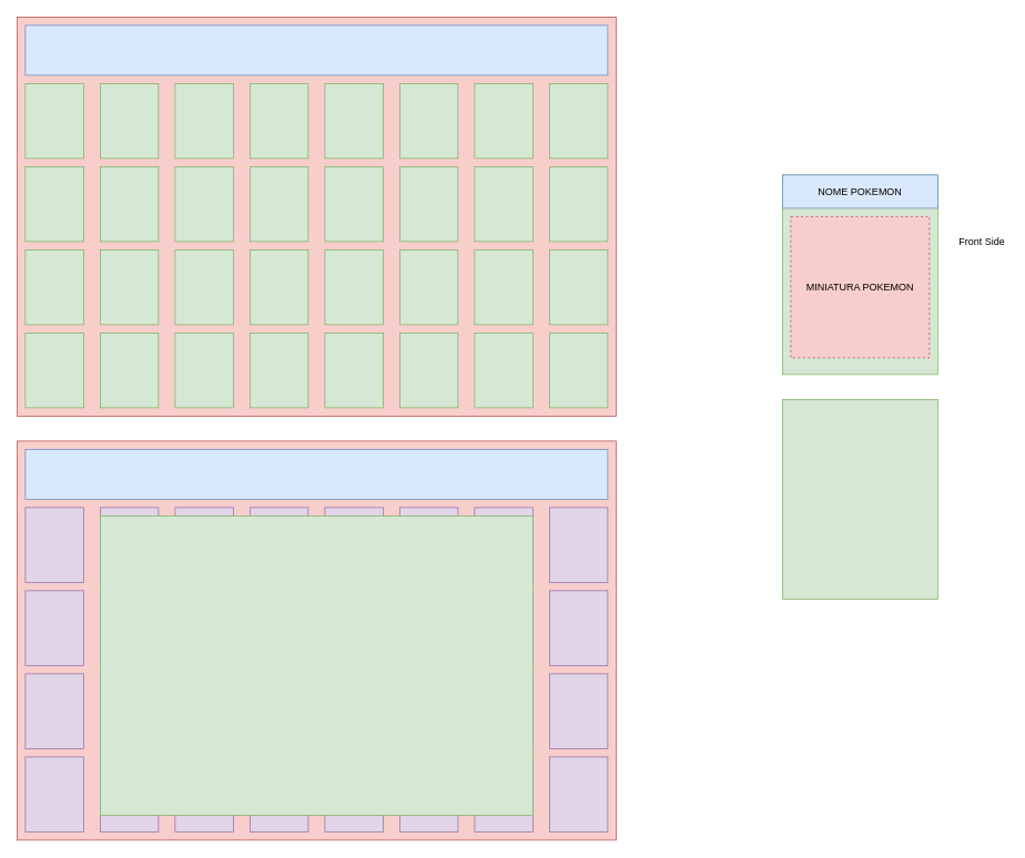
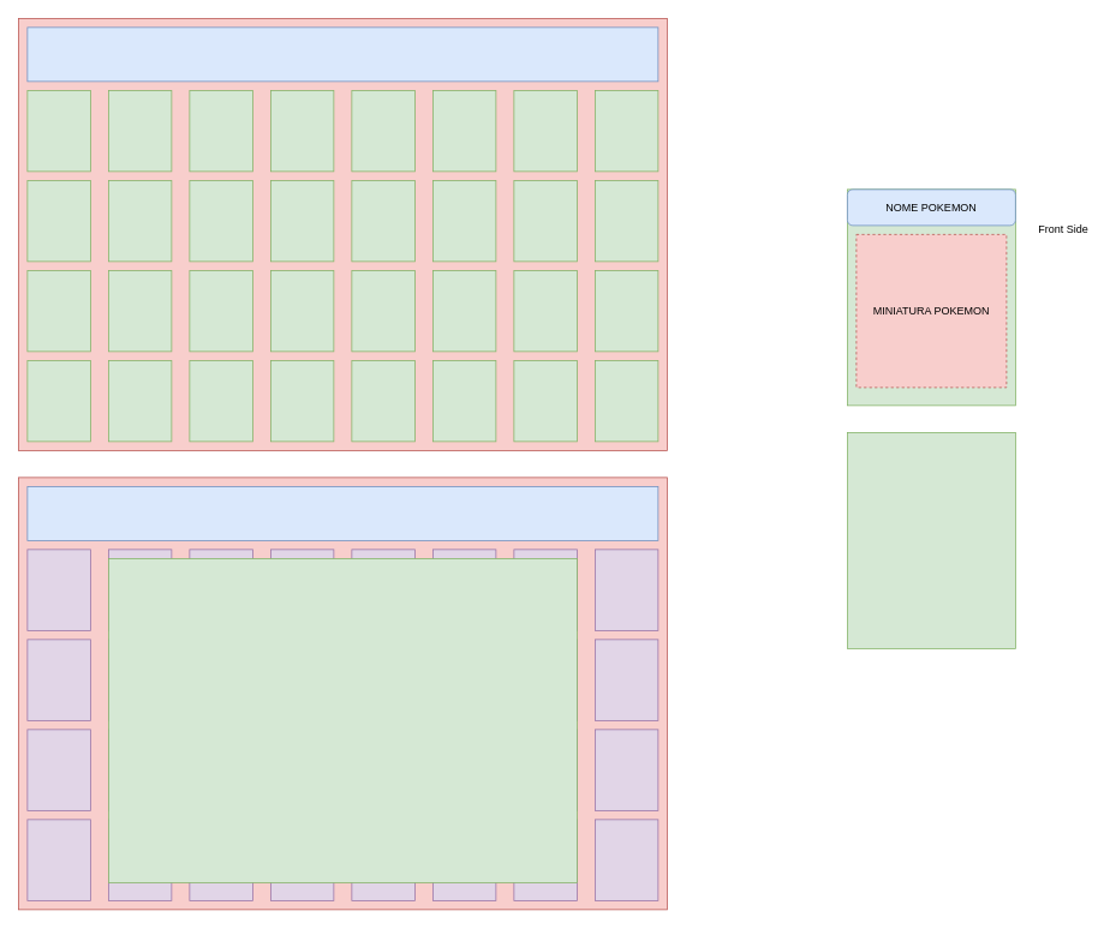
  <mxCell id="0" />
  <mxCell id="1" parent="0" />
  <mxCell id="2" value="" style="rounded=0;whiteSpace=wrap;html=1;fillColor=#f8cecc;strokeColor=#b85450;" vertex="1" parent="1"><mxGeometry x="20" y="20" width="720" height="480" as="geometry" /></mxCell>
  <mxCell id="3" value="" style="rounded=0;whiteSpace=wrap;html=1;fillColor=#dae8fc;strokeColor=#6c8ebf;" vertex="1" parent="1"><mxGeometry x="30" y="30" width="700" height="60" as="geometry" /></mxCell>
  <mxCell id="4" value="" style="rounded=0;whiteSpace=wrap;html=1;fillColor=#d5e8d4;strokeColor=#82b366;" vertex="1" parent="1"><mxGeometry x="30" y="100" width="70" height="90" as="geometry" /></mxCell>
  <mxCell id="5" value="" style="rounded=0;whiteSpace=wrap;html=1;fillColor=#d5e8d4;strokeColor=#82b366;" vertex="1" parent="1"><mxGeometry x="120" y="100" width="70" height="90" as="geometry" /></mxCell>
  <mxCell id="6" value="" style="rounded=0;whiteSpace=wrap;html=1;fillColor=#d5e8d4;strokeColor=#82b366;" vertex="1" parent="1"><mxGeometry x="210" y="100" width="70" height="90" as="geometry" /></mxCell>
  <mxCell id="7" value="" style="rounded=0;whiteSpace=wrap;html=1;fillColor=#d5e8d4;strokeColor=#82b366;" vertex="1" parent="1"><mxGeometry x="300" y="100" width="70" height="90" as="geometry" /></mxCell>
  <mxCell id="8" value="" style="rounded=0;whiteSpace=wrap;html=1;fillColor=#d5e8d4;strokeColor=#82b366;" vertex="1" parent="1"><mxGeometry x="390" y="100" width="70" height="90" as="geometry" /></mxCell>
  <mxCell id="9" value="" style="rounded=0;whiteSpace=wrap;html=1;fillColor=#d5e8d4;strokeColor=#82b366;" vertex="1" parent="1"><mxGeometry x="480" y="100" width="70" height="90" as="geometry" /></mxCell>
  <mxCell id="10" value="" style="rounded=0;whiteSpace=wrap;html=1;fillColor=#d5e8d4;strokeColor=#82b366;" vertex="1" parent="1"><mxGeometry x="570" y="100" width="70" height="90" as="geometry" /></mxCell>
  <mxCell id="11" value="" style="rounded=0;whiteSpace=wrap;html=1;fillColor=#d5e8d4;strokeColor=#82b366;" vertex="1" parent="1"><mxGeometry x="660" y="100" width="70" height="90" as="geometry" /></mxCell>
  <mxCell id="12" value="" style="rounded=0;whiteSpace=wrap;html=1;fillColor=#d5e8d4;strokeColor=#82b366;" vertex="1" parent="1"><mxGeometry x="660" y="200" width="70" height="90" as="geometry" /></mxCell>
  <mxCell id="13" value="" style="rounded=0;whiteSpace=wrap;html=1;fillColor=#d5e8d4;strokeColor=#82b366;" vertex="1" parent="1"><mxGeometry x="570" y="200" width="70" height="90" as="geometry" /></mxCell>
  <mxCell id="14" value="" style="rounded=0;whiteSpace=wrap;html=1;fillColor=#d5e8d4;strokeColor=#82b366;" vertex="1" parent="1"><mxGeometry x="480" y="200" width="70" height="90" as="geometry" /></mxCell>
  <mxCell id="15" value="" style="rounded=0;whiteSpace=wrap;html=1;fillColor=#d5e8d4;strokeColor=#82b366;" vertex="1" parent="1"><mxGeometry x="390" y="200" width="70" height="90" as="geometry" /></mxCell>
  <mxCell id="16" value="" style="rounded=0;whiteSpace=wrap;html=1;fillColor=#d5e8d4;strokeColor=#82b366;" vertex="1" parent="1"><mxGeometry x="300" y="200" width="70" height="90" as="geometry" /></mxCell>
  <mxCell id="17" value="" style="rounded=0;whiteSpace=wrap;html=1;fillColor=#d5e8d4;strokeColor=#82b366;" vertex="1" parent="1"><mxGeometry x="210" y="200" width="70" height="90" as="geometry" /></mxCell>
  <mxCell id="18" value="" style="rounded=0;whiteSpace=wrap;html=1;fillColor=#d5e8d4;strokeColor=#82b366;" vertex="1" parent="1"><mxGeometry x="120" y="200" width="70" height="90" as="geometry" /></mxCell>
  <mxCell id="19" value="" style="rounded=0;whiteSpace=wrap;html=1;fillColor=#d5e8d4;strokeColor=#82b366;" vertex="1" parent="1"><mxGeometry x="30" y="200" width="70" height="90" as="geometry" /></mxCell>
  <mxCell id="20" value="" style="rounded=0;whiteSpace=wrap;html=1;fillColor=#d5e8d4;strokeColor=#82b366;" vertex="1" parent="1"><mxGeometry x="660" y="300" width="70" height="90" as="geometry" /></mxCell>
  <mxCell id="21" value="" style="rounded=0;whiteSpace=wrap;html=1;fillColor=#d5e8d4;strokeColor=#82b366;" vertex="1" parent="1"><mxGeometry x="570" y="300" width="70" height="90" as="geometry" /></mxCell>
  <mxCell id="22" value="" style="rounded=0;whiteSpace=wrap;html=1;fillColor=#d5e8d4;strokeColor=#82b366;" vertex="1" parent="1"><mxGeometry x="480" y="300" width="70" height="90" as="geometry" /></mxCell>
  <mxCell id="23" value="" style="rounded=0;whiteSpace=wrap;html=1;fillColor=#d5e8d4;strokeColor=#82b366;" vertex="1" parent="1"><mxGeometry x="390" y="300" width="70" height="90" as="geometry" /></mxCell>
  <mxCell id="24" value="" style="rounded=0;whiteSpace=wrap;html=1;fillColor=#d5e8d4;strokeColor=#82b366;" vertex="1" parent="1"><mxGeometry x="300" y="300" width="70" height="90" as="geometry" /></mxCell>
  <mxCell id="25" value="" style="rounded=0;whiteSpace=wrap;html=1;fillColor=#d5e8d4;strokeColor=#82b366;" vertex="1" parent="1"><mxGeometry x="210" y="300" width="70" height="90" as="geometry" /></mxCell>
  <mxCell id="26" value="" style="rounded=0;whiteSpace=wrap;html=1;fillColor=#d5e8d4;strokeColor=#82b366;" vertex="1" parent="1"><mxGeometry x="120" y="300" width="70" height="90" as="geometry" /></mxCell>
  <mxCell id="27" value="" style="rounded=0;whiteSpace=wrap;html=1;fillColor=#d5e8d4;strokeColor=#82b366;" vertex="1" parent="1"><mxGeometry x="30" y="300" width="70" height="90" as="geometry" /></mxCell>
  <mxCell id="28" value="" style="rounded=0;whiteSpace=wrap;html=1;fillColor=#d5e8d4;strokeColor=#82b366;" vertex="1" parent="1"><mxGeometry x="660" y="400" width="70" height="90" as="geometry" /></mxCell>
  <mxCell id="29" value="" style="rounded=0;whiteSpace=wrap;html=1;fillColor=#d5e8d4;strokeColor=#82b366;" vertex="1" parent="1"><mxGeometry x="570" y="400" width="70" height="90" as="geometry" /></mxCell>
  <mxCell id="30" value="" style="rounded=0;whiteSpace=wrap;html=1;fillColor=#d5e8d4;strokeColor=#82b366;" vertex="1" parent="1"><mxGeometry x="480" y="400" width="70" height="90" as="geometry" /></mxCell>
  <mxCell id="31" value="" style="rounded=0;whiteSpace=wrap;html=1;fillColor=#d5e8d4;strokeColor=#82b366;" vertex="1" parent="1"><mxGeometry x="390" y="400" width="70" height="90" as="geometry" /></mxCell>
  <mxCell id="32" value="" style="rounded=0;whiteSpace=wrap;html=1;fillColor=#d5e8d4;strokeColor=#82b366;" vertex="1" parent="1"><mxGeometry x="300" y="400" width="70" height="90" as="geometry" /></mxCell>
  <mxCell id="33" value="" style="rounded=0;whiteSpace=wrap;html=1;fillColor=#d5e8d4;strokeColor=#82b366;" vertex="1" parent="1"><mxGeometry x="210" y="400" width="70" height="90" as="geometry" /></mxCell>
  <mxCell id="34" value="" style="rounded=0;whiteSpace=wrap;html=1;fillColor=#d5e8d4;strokeColor=#82b366;" vertex="1" parent="1"><mxGeometry x="120" y="400" width="70" height="90" as="geometry" /></mxCell>
  <mxCell id="35" value="" style="rounded=0;whiteSpace=wrap;html=1;fillColor=#d5e8d4;strokeColor=#82b366;" vertex="1" parent="1"><mxGeometry x="30" y="400" width="70" height="90" as="geometry" /></mxCell>
  <mxCell id="36" value="" style="rounded=0;whiteSpace=wrap;html=1;fillColor=#f8cecc;strokeColor=#b85450;" vertex="1" parent="1"><mxGeometry x="20" y="530" width="720" height="480" as="geometry" /></mxCell>
  <mxCell id="37" value="" style="rounded=0;whiteSpace=wrap;html=1;fillColor=#dae8fc;strokeColor=#6c8ebf;" vertex="1" parent="1"><mxGeometry x="30" y="540" width="700" height="60" as="geometry" /></mxCell>
  <mxCell id="38" value="" style="rounded=0;whiteSpace=wrap;html=1;fillColor=#e1d5e7;strokeColor=#9673a6;" vertex="1" parent="1"><mxGeometry x="30" y="610" width="70" height="90" as="geometry" /></mxCell>
  <mxCell id="39" value="" style="rounded=0;whiteSpace=wrap;html=1;fillColor=#e1d5e7;strokeColor=#9673a6;" vertex="1" parent="1"><mxGeometry x="120" y="610" width="70" height="90" as="geometry" /></mxCell>
  <mxCell id="40" value="" style="rounded=0;whiteSpace=wrap;html=1;fillColor=#e1d5e7;strokeColor=#9673a6;" vertex="1" parent="1"><mxGeometry x="210" y="610" width="70" height="90" as="geometry" /></mxCell>
  <mxCell id="41" value="" style="rounded=0;whiteSpace=wrap;html=1;fillColor=#e1d5e7;strokeColor=#9673a6;" vertex="1" parent="1"><mxGeometry x="300" y="610" width="70" height="90" as="geometry" /></mxCell>
  <mxCell id="42" value="" style="rounded=0;whiteSpace=wrap;html=1;fillColor=#e1d5e7;strokeColor=#9673a6;" vertex="1" parent="1"><mxGeometry x="390" y="610" width="70" height="90" as="geometry" /></mxCell>
  <mxCell id="43" value="" style="rounded=0;whiteSpace=wrap;html=1;fillColor=#e1d5e7;strokeColor=#9673a6;" vertex="1" parent="1"><mxGeometry x="480" y="610" width="70" height="90" as="geometry" /></mxCell>
  <mxCell id="44" value="" style="rounded=0;whiteSpace=wrap;html=1;fillColor=#e1d5e7;strokeColor=#9673a6;" vertex="1" parent="1"><mxGeometry x="570" y="610" width="70" height="90" as="geometry" /></mxCell>
  <mxCell id="45" value="" style="rounded=0;whiteSpace=wrap;html=1;fillColor=#e1d5e7;strokeColor=#9673a6;" vertex="1" parent="1"><mxGeometry x="660" y="610" width="70" height="90" as="geometry" /></mxCell>
  <mxCell id="46" value="" style="rounded=0;whiteSpace=wrap;html=1;fillColor=#e1d5e7;strokeColor=#9673a6;" vertex="1" parent="1"><mxGeometry x="660" y="710" width="70" height="90" as="geometry" /></mxCell>
  <mxCell id="47" value="" style="rounded=0;whiteSpace=wrap;html=1;fillColor=#e1d5e7;strokeColor=#9673a6;" vertex="1" parent="1"><mxGeometry x="570" y="710" width="70" height="90" as="geometry" /></mxCell>
  <mxCell id="48" value="" style="rounded=0;whiteSpace=wrap;html=1;fillColor=#e1d5e7;strokeColor=#9673a6;" vertex="1" parent="1"><mxGeometry x="480" y="710" width="70" height="90" as="geometry" /></mxCell>
  <mxCell id="49" value="" style="rounded=0;whiteSpace=wrap;html=1;fillColor=#e1d5e7;strokeColor=#9673a6;" vertex="1" parent="1"><mxGeometry x="390" y="710" width="70" height="90" as="geometry" /></mxCell>
  <mxCell id="50" value="" style="rounded=0;whiteSpace=wrap;html=1;fillColor=#e1d5e7;strokeColor=#9673a6;" vertex="1" parent="1"><mxGeometry x="300" y="710" width="70" height="90" as="geometry" /></mxCell>
  <mxCell id="51" value="" style="rounded=0;whiteSpace=wrap;html=1;fillColor=#e1d5e7;strokeColor=#9673a6;" vertex="1" parent="1"><mxGeometry x="210" y="710" width="70" height="90" as="geometry" /></mxCell>
  <mxCell id="52" value="" style="rounded=0;whiteSpace=wrap;html=1;fillColor=#e1d5e7;strokeColor=#9673a6;" vertex="1" parent="1"><mxGeometry x="120" y="710" width="70" height="90" as="geometry" /></mxCell>
  <mxCell id="53" value="" style="rounded=0;whiteSpace=wrap;html=1;fillColor=#e1d5e7;strokeColor=#9673a6;" vertex="1" parent="1"><mxGeometry x="30" y="710" width="70" height="90" as="geometry" /></mxCell>
  <mxCell id="54" value="" style="rounded=0;whiteSpace=wrap;html=1;fillColor=#e1d5e7;strokeColor=#9673a6;" vertex="1" parent="1"><mxGeometry x="660" y="810" width="70" height="90" as="geometry" /></mxCell>
  <mxCell id="55" value="" style="rounded=0;whiteSpace=wrap;html=1;fillColor=#e1d5e7;strokeColor=#9673a6;" vertex="1" parent="1"><mxGeometry x="570" y="810" width="70" height="90" as="geometry" /></mxCell>
  <mxCell id="56" value="" style="rounded=0;whiteSpace=wrap;html=1;fillColor=#e1d5e7;strokeColor=#9673a6;" vertex="1" parent="1"><mxGeometry x="480" y="810" width="70" height="90" as="geometry" /></mxCell>
  <mxCell id="57" value="" style="rounded=0;whiteSpace=wrap;html=1;fillColor=#e1d5e7;strokeColor=#9673a6;" vertex="1" parent="1"><mxGeometry x="390" y="810" width="70" height="90" as="geometry" /></mxCell>
  <mxCell id="58" value="" style="rounded=0;whiteSpace=wrap;html=1;fillColor=#e1d5e7;strokeColor=#9673a6;" vertex="1" parent="1"><mxGeometry x="300" y="810" width="70" height="90" as="geometry" /></mxCell>
  <mxCell id="59" value="" style="rounded=0;whiteSpace=wrap;html=1;fillColor=#e1d5e7;strokeColor=#9673a6;" vertex="1" parent="1"><mxGeometry x="210" y="810" width="70" height="90" as="geometry" /></mxCell>
  <mxCell id="60" value="" style="rounded=0;whiteSpace=wrap;html=1;fillColor=#e1d5e7;strokeColor=#9673a6;" vertex="1" parent="1"><mxGeometry x="120" y="810" width="70" height="90" as="geometry" /></mxCell>
  <mxCell id="61" value="" style="rounded=0;whiteSpace=wrap;html=1;fillColor=#e1d5e7;strokeColor=#9673a6;" vertex="1" parent="1"><mxGeometry x="30" y="810" width="70" height="90" as="geometry" /></mxCell>
  <mxCell id="62" value="" style="rounded=0;whiteSpace=wrap;html=1;fillColor=#e1d5e7;strokeColor=#9673a6;" vertex="1" parent="1"><mxGeometry x="660" y="910" width="70" height="90" as="geometry" /></mxCell>
  <mxCell id="63" value="" style="rounded=0;whiteSpace=wrap;html=1;fillColor=#e1d5e7;strokeColor=#9673a6;" vertex="1" parent="1"><mxGeometry x="570" y="910" width="70" height="90" as="geometry" /></mxCell>
  <mxCell id="64" value="" style="rounded=0;whiteSpace=wrap;html=1;fillColor=#e1d5e7;strokeColor=#9673a6;" vertex="1" parent="1"><mxGeometry x="480" y="910" width="70" height="90" as="geometry" /></mxCell>
  <mxCell id="65" value="" style="rounded=0;whiteSpace=wrap;html=1;fillColor=#e1d5e7;strokeColor=#9673a6;" vertex="1" parent="1"><mxGeometry x="390" y="910" width="70" height="90" as="geometry" /></mxCell>
  <mxCell id="66" value="" style="rounded=0;whiteSpace=wrap;html=1;fillColor=#e1d5e7;strokeColor=#9673a6;" vertex="1" parent="1"><mxGeometry x="300" y="910" width="70" height="90" as="geometry" /></mxCell>
  <mxCell id="67" value="" style="rounded=0;whiteSpace=wrap;html=1;fillColor=#e1d5e7;strokeColor=#9673a6;" vertex="1" parent="1"><mxGeometry x="210" y="910" width="70" height="90" as="geometry" /></mxCell>
  <mxCell id="68" value="" style="rounded=0;whiteSpace=wrap;html=1;fillColor=#e1d5e7;strokeColor=#9673a6;" vertex="1" parent="1"><mxGeometry x="120" y="910" width="70" height="90" as="geometry" /></mxCell>
  <mxCell id="69" value="" style="rounded=0;whiteSpace=wrap;html=1;fillColor=#e1d5e7;strokeColor=#9673a6;" vertex="1" parent="1"><mxGeometry x="30" y="910" width="70" height="90" as="geometry" /></mxCell>
  <mxCell id="70" value="" style="rounded=0;whiteSpace=wrap;html=1;fillColor=#d5e8d4;strokeColor=#82b366;" vertex="1" parent="1"><mxGeometry x="120" y="620" width="520" height="360" as="geometry" /></mxCell>
  <mxCell id="71" value="" style="rounded=0;whiteSpace=wrap;html=1;fillColor=#d5e8d4;strokeColor=#82b366;" vertex="1" parent="1"><mxGeometry x="940" y="210" width="186.67" height="240" as="geometry" /></mxCell>
- <mxCell id="72" value="Front Side" style="text;html=1;strokeColor=none;fillColor=none;align=center;verticalAlign=middle;whiteSpace=wrap;rounded=0;" vertex="1" parent="1"><mxGeometry x="1150" y="275" width="60" height="30" as="geometry" /></mxCell>
- <mxCell id="73" value="NOME POKEMON" style="rounded=0;whiteSpace=wrap;html=1;fillColor=#dae8fc;strokeColor=#6c8ebf;" vertex="1" parent="1"><mxGeometry x="940" y="210" width="186.67" height="40" as="geometry" /></mxCell>
+ <mxCell id="72" value="Front Side" style="text;html=1;strokeColor=none;fillColor=none;align=center;verticalAlign=middle;whiteSpace=wrap;rounded=0;" vertex="1" parent="1"><mxGeometry x="1150" y="240" width="60" height="30" as="geometry" /></mxCell>
+ <mxCell id="73" value="NOME POKEMON" style="whiteSpace=wrap;html=1;fillColor=#dae8fc;strokeColor=#6c8ebf;rounded=1;" vertex="1" parent="1"><mxGeometry x="940" y="210" width="186.67" height="40" as="geometry" /></mxCell>
  <mxCell id="74" value="MINIATURA POKEMON" style="rounded=0;whiteSpace=wrap;html=1;fillColor=#f8cecc;strokeColor=#b85450;dashed=1;" vertex="1" parent="1"><mxGeometry x="950" y="260" width="166.67" height="170" as="geometry" /></mxCell>
  <mxCell id="75" value="" style="rounded=0;whiteSpace=wrap;html=1;fillColor=#d5e8d4;strokeColor=#82b366;" vertex="1" parent="1"><mxGeometry x="940" y="480" width="186.67" height="240" as="geometry" /></mxCell>
